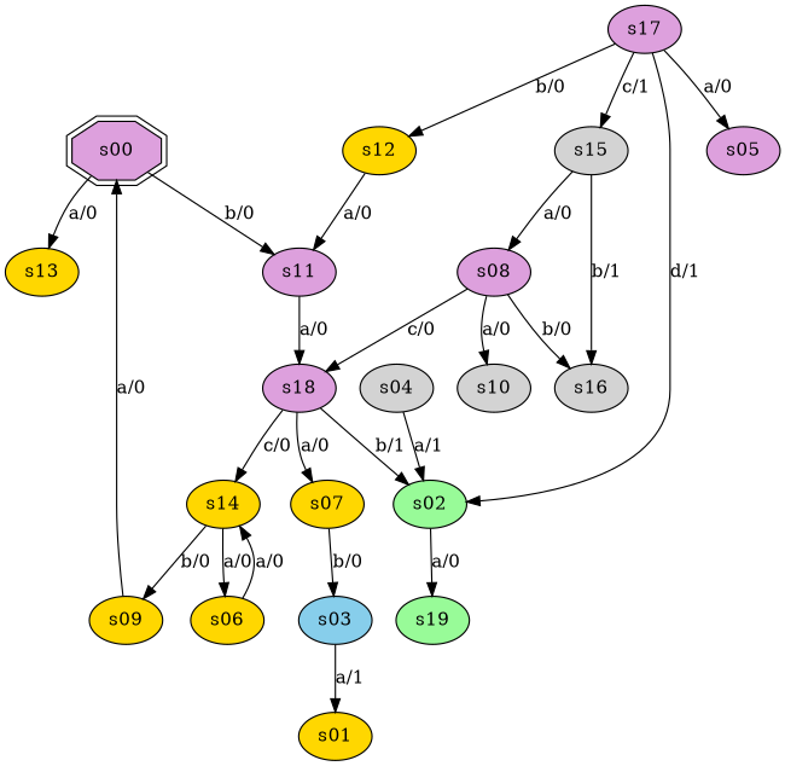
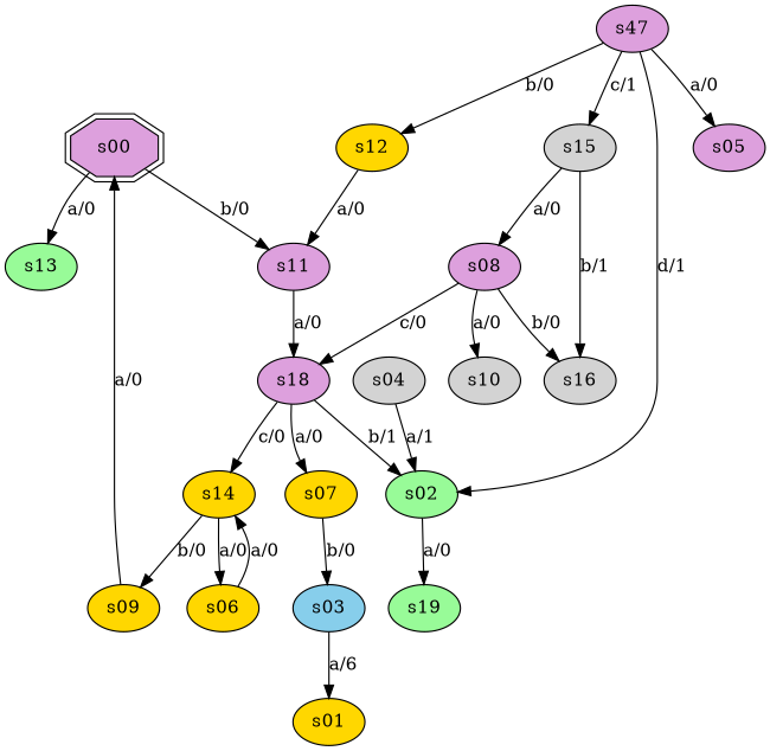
  digraph {
    node [fillcolor=plum style=filled]
    s00 [shape=doubleoctagon]
-   s13 [fillcolor=gold]
+   s13 [fillcolor=palegreen]
    s11
    s18
    s02 [fillcolor=palegreen]
-   s17
+   s17 [label=s47]
    s12 [fillcolor=gold]
    s15 [fillcolor=lightgrey]
    s05
    s14 [fillcolor=gold]
    s07 [fillcolor=gold]
    s19 [fillcolor=palegreen]
    s03 [fillcolor=skyblue]
    s01 [fillcolor=gold]
    s04 [fillcolor=lightgrey]
    s06 [fillcolor=gold]
    s09 [fillcolor=gold]
    s08
    s10 [fillcolor=lightgrey]
    s16 [fillcolor=lightgrey]
    s00 -> s13 [label="a/0"]
    s00 -> s11 [label="b/0"]
    s11 -> s18 [label="a/0"]
    s18 -> s02 [label="b/1"]
    s18 -> s14 [label="c/0"]
    s18 -> s07 [label="a/0"]
    s02 -> s19 [label="a/0"]
    s17 -> s02 [label="d/1"]
    s17 -> s12 [label="b/0"]
    s17 -> s15 [label="c/1"]
    s17 -> s05 [label="a/0"]
    s12 -> s11 [label="a/0"]
    s15 -> s08 [label="a/0"]
    s15 -> s16 [label="b/1"]
    s14 -> s06 [label="a/0"]
    s14 -> s09 [label="b/0"]
    s07 -> s03 [label="b/0"]
-   s03 -> s01 [label="a/1"]
+   s03 -> s01 [label="a/6"]
    s04 -> s02 [label="a/1"]
    s06 -> s14 [label="a/0"]
    s09 -> s00 [label="a/0"]
    s08 -> s18 [label="c/0"]
    s08 -> s10 [label="a/0"]
    s08 -> s16 [label="b/0"]
  }
